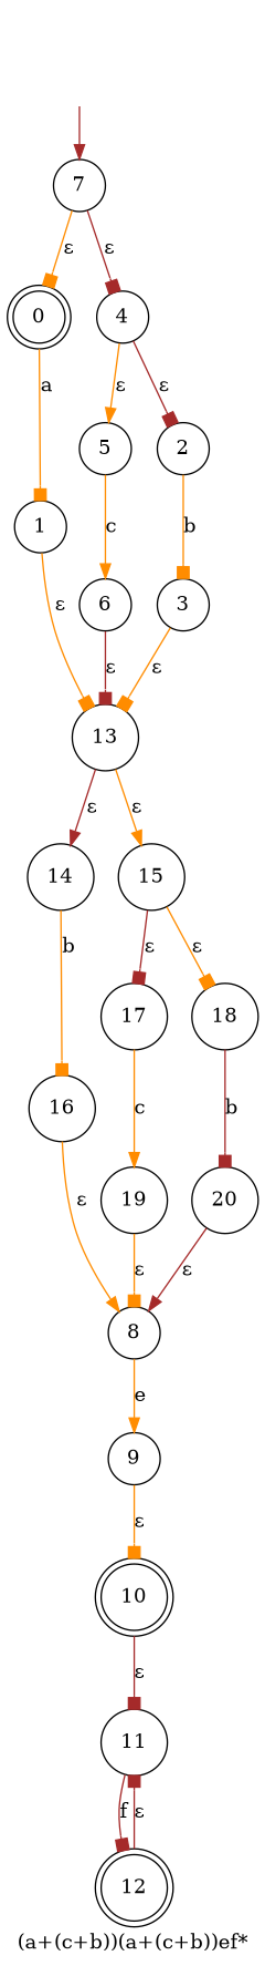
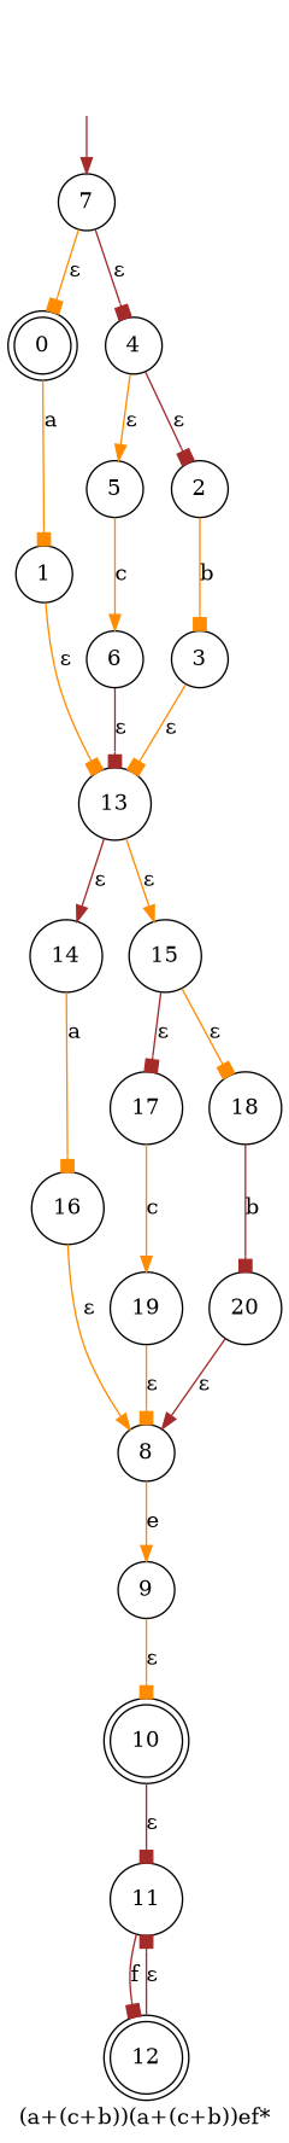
  digraph {
    label="(a+(c+b))(a+(c+b))ef*"
    rankdir=TB
    node [shape=circle]
    edge [arrowhead=box color=darkorange]
    10 [shape=doublecircle]
    11
    12 [shape=doublecircle]
    __I__ [style=invis width=0]
    7
    0 [shape=doublecircle]
    4
    1
    5
    2
    13
    6
    3
    14
    15
    16
    17
    18
    8
    19
    20
    9
    10 -> 11 [color=brown label="ε"]
    11 -> 12 [color=brown label=f]
    12 -> 11 [color=brown label="ε"]
    __I__ -> 7 [arrowhead=normal color=brown]
    7 -> 0 [label="ε"]
    7 -> 4 [color=brown label="ε"]
    0 -> 1 [label=a]
    4 -> 5 [arrowhead=normal label="ε"]
    4 -> 2 [color=brown label="ε"]
    1 -> 13 [label="ε"]
    5 -> 6 [arrowhead=normal label=c]
    2 -> 3 [label=b]
    13 -> 14 [arrowhead=normal color=brown label="ε"]
    13 -> 15 [arrowhead=normal label="ε"]
    6 -> 13 [color=brown label="ε"]
    3 -> 13 [label="ε"]
-   14 -> 16 [label=b]
+   14 -> 16 [label=a]
    15 -> 17 [color=brown label="ε"]
    15 -> 18 [label="ε"]
    16 -> 8 [arrowhead=normal label="ε"]
    17 -> 19 [arrowhead=normal label=c]
    18 -> 20 [color=brown label=b]
    8 -> 9 [arrowhead=normal label=e]
    19 -> 8 [label="ε"]
    20 -> 8 [arrowhead=normal color=brown label="ε"]
    9 -> 10 [label="ε"]
  }
